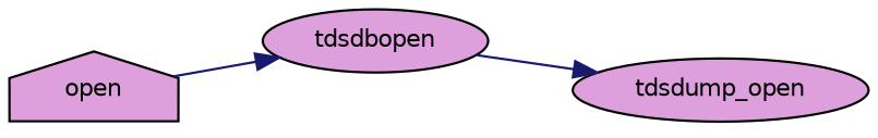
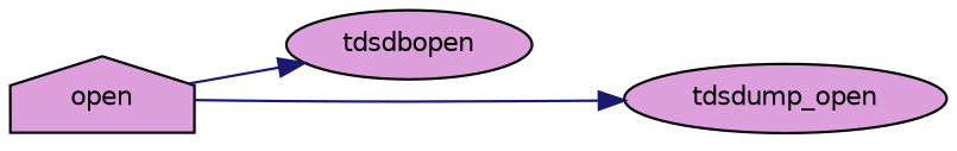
  digraph {
    rankdir=RL
    node [color=black fillcolor=plum fontname=Helvetica fontsize=10 shape=ellipse style=filled]
    edge [color=midnightblue dir=back fontname=Helvetica fontsize=10 labelfontname=Helvetica labelfontsize=10 style=solid]
    n1 [fontcolor=black height=0.2 label=tdsdump_open width=0.4]
    n2 [height=0.2 label=tdsdbopen width=0.4]
    n3 [height=0.2 label=open shape=house width=0.4]
-   n1 -> n2
+   n1 -> n3
    n2 -> n3
  }
